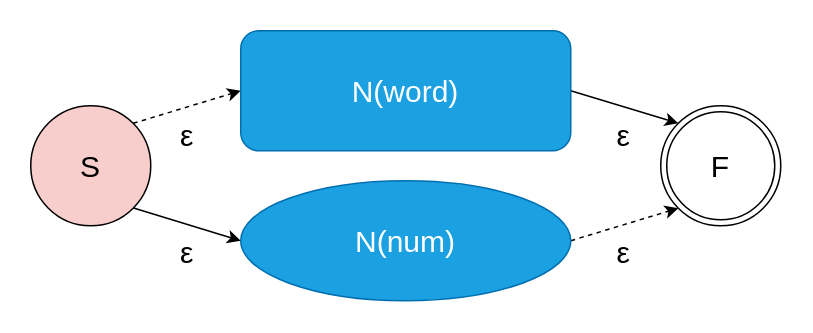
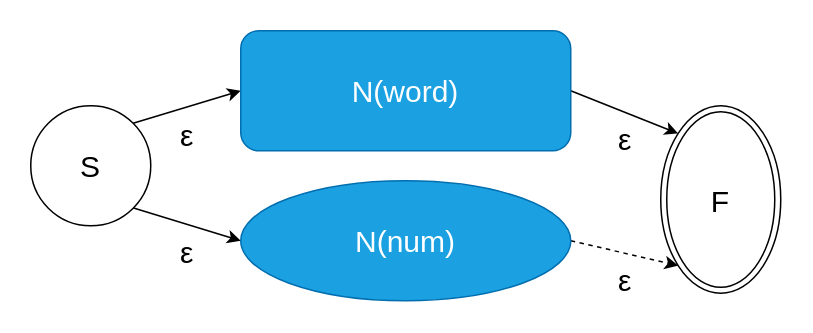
  <mxCell id="0" />
  <mxCell id="1" parent="0" />
- <mxCell id="2" value="ε" style="edgeStyle=none;rounded=0;orthogonalLoop=1;jettySize=auto;html=1;exitX=1;exitY=0;exitDx=0;exitDy=0;entryX=0;entryY=0.5;entryDx=0;entryDy=0;fontSize=20;labelPosition=center;verticalLabelPosition=bottom;align=center;verticalAlign=top;dashed=1;" parent="1" source="4" target="8" edge="1"><mxGeometry relative="1" as="geometry" /></mxCell>
+ <mxCell id="2" value="ε" style="edgeStyle=none;rounded=0;orthogonalLoop=1;jettySize=auto;html=1;exitX=1;exitY=0;exitDx=0;exitDy=0;entryX=0;entryY=0.5;entryDx=0;entryDy=0;fontSize=20;labelPosition=center;verticalLabelPosition=bottom;align=center;verticalAlign=top;" parent="1" source="4" target="8" edge="1"><mxGeometry relative="1" as="geometry" /></mxCell>
  <mxCell id="3" value="ε" style="edgeStyle=none;rounded=0;orthogonalLoop=1;jettySize=auto;html=1;exitX=1;exitY=1;exitDx=0;exitDy=0;entryX=0;entryY=0.5;entryDx=0;entryDy=0;fontSize=20;labelPosition=center;verticalLabelPosition=bottom;align=center;verticalAlign=top;" parent="1" edge="1"><mxGeometry relative="1" as="geometry"><mxPoint x="88" y="138" as="sourcePoint" /><mxPoint x="160" y="160" as="targetPoint" /></mxGeometry></mxCell>
- <mxCell id="4" value="S" style="ellipse;whiteSpace=wrap;html=1;aspect=fixed;fontSize=20;fillColor=#f8cecc;" parent="1" vertex="1"><mxGeometry x="20" y="70" width="80" height="80" as="geometry" /></mxCell>
+ <mxCell id="4" value="S" style="ellipse;whiteSpace=wrap;html=1;aspect=fixed;fontSize=20;" parent="1" vertex="1"><mxGeometry x="20" y="70" width="80" height="80" as="geometry" /></mxCell>
  <mxCell id="5" value="ε" style="edgeStyle=none;rounded=0;orthogonalLoop=1;jettySize=auto;html=1;exitX=1;exitY=0.5;exitDx=0;exitDy=0;entryX=0;entryY=1;entryDx=0;entryDy=0;fontSize=20;labelPosition=center;verticalLabelPosition=bottom;align=center;verticalAlign=top;dashed=1;" parent="1" source="6" target="9" edge="1"><mxGeometry relative="1" as="geometry"><mxPoint x="452" y="138" as="targetPoint" /></mxGeometry></mxCell>
  <mxCell id="6" value="N(num)" style="ellipse;whiteSpace=wrap;html=1;fontSize=20;fillColor=#1ba1e2;strokeColor=#006EAF;fontColor=#ffffff;" parent="1" vertex="1"><mxGeometry x="160" y="120" width="220" height="80" as="geometry" /></mxCell>
  <mxCell id="7" value="ε" style="edgeStyle=none;rounded=0;orthogonalLoop=1;jettySize=auto;html=1;exitX=1;exitY=0.5;exitDx=0;exitDy=0;fontSize=20;entryX=0;entryY=0;entryDx=0;entryDy=0;labelPosition=center;verticalLabelPosition=bottom;align=center;verticalAlign=top;" parent="1" source="8" target="9" edge="1"><mxGeometry relative="1" as="geometry"><mxPoint x="452" y="82" as="targetPoint" /></mxGeometry></mxCell>
  <mxCell id="8" value="N(word)" style="whiteSpace=wrap;html=1;fontSize=20;fillColor=#1ba1e2;strokeColor=#006EAF;fontColor=#ffffff;rounded=1;" parent="1" vertex="1"><mxGeometry x="160" y="20" width="220" height="80" as="geometry" /></mxCell>
- <mxCell id="9" value="F" style="ellipse;shape=doubleEllipse;whiteSpace=wrap;html=1;aspect=fixed;fontSize=20;" vertex="1" parent="1"><mxGeometry x="440" y="70" width="80" height="80" as="geometry" /></mxCell>
+ <mxCell id="9" value="F" style="ellipse;shape=doubleEllipse;whiteSpace=wrap;html=1;aspect=fixed;fontSize=20;" vertex="1" parent="1"><mxGeometry x="440" y="70" width="80" height="125" as="geometry" /></mxCell>
